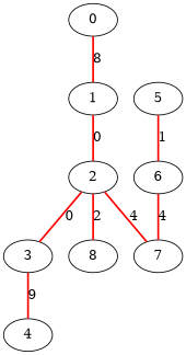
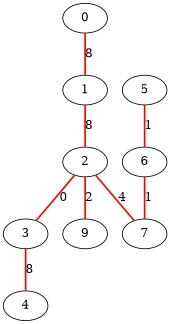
  graph {
    edge [color=red penwidth=2.0]
    0
    1
    2
    3
-   8
+   8 [label=9]
    7
    4
    5
    6
    0 -- 1 [label=8]
-   1 -- 2 [label=0]
+   1 -- 2 [label=8]
    2 -- 3 [label=0]
    2 -- 8 [label=2]
    2 -- 7 [label=4]
-   3 -- 4 [label=9]
+   3 -- 4 [label=8]
    5 -- 6 [label=1]
-   6 -- 7 [label=4]
+   6 -- 7 [label=1]
  }
